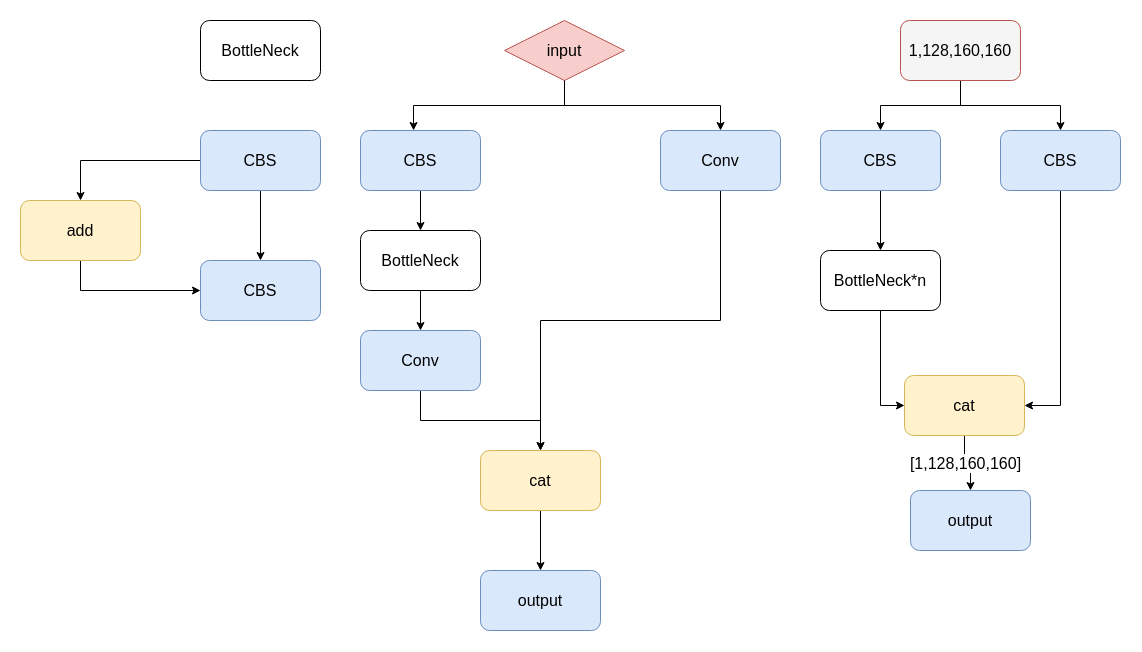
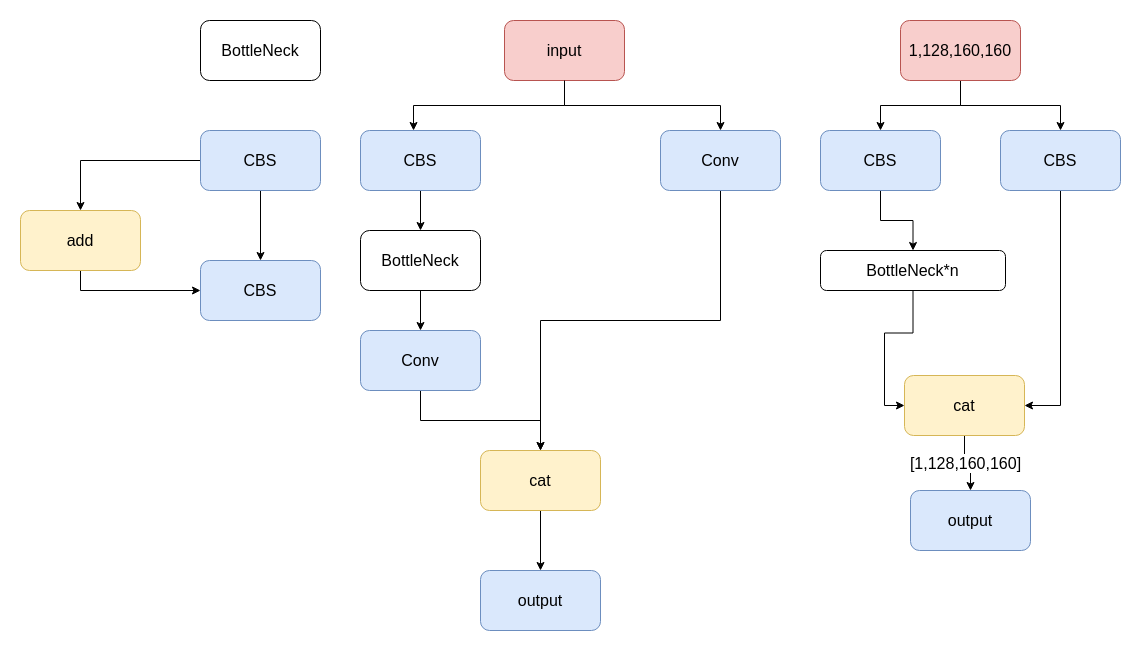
  <mxCell id="0" />
  <mxCell id="1" parent="0" />
  <mxCell id="2" style="edgeStyle=orthogonalEdgeStyle;rounded=0;orthogonalLoop=1;jettySize=auto;html=1;exitX=0.5;exitY=1;exitDx=0;exitDy=0;entryX=0.5;entryY=0;entryDx=0;entryDy=0;" parent="1" source="3" target="9" edge="1"><mxGeometry relative="1" as="geometry" /></mxCell>
- <mxCell id="3" value="&lt;font style=&quot;font-size: 16px;&quot;&gt;input&lt;/font&gt;" style="rhombus;whiteSpace=wrap;html=1;fillColor=#f8cecc;strokeColor=#b85450;" parent="1" vertex="1"><mxGeometry x="504" y="20" width="120" height="60" as="geometry" /></mxCell>
+ <mxCell id="3" value="&lt;font style=&quot;font-size: 16px;&quot;&gt;input&lt;/font&gt;" style="rounded=1;whiteSpace=wrap;html=1;fillColor=#f8cecc;strokeColor=#b85450;" parent="1" vertex="1"><mxGeometry x="504" y="20" width="120" height="60" as="geometry" /></mxCell>
  <mxCell id="4" style="edgeStyle=orthogonalEdgeStyle;rounded=0;orthogonalLoop=1;jettySize=auto;html=1;exitX=0.5;exitY=1;exitDx=0;exitDy=0;entryX=0.5;entryY=0;entryDx=0;entryDy=0;" parent="1" source="5" target="20" edge="1"><mxGeometry relative="1" as="geometry" /></mxCell>
  <mxCell id="5" value="&lt;font style=&quot;font-size: 16px;&quot;&gt;CBS&lt;/font&gt;" style="rounded=1;whiteSpace=wrap;html=1;fillColor=#dae8fc;strokeColor=#6c8ebf;" parent="1" vertex="1"><mxGeometry x="360" y="130" width="120" height="60" as="geometry" /></mxCell>
  <mxCell id="6" style="edgeStyle=orthogonalEdgeStyle;rounded=0;orthogonalLoop=1;jettySize=auto;html=1;exitX=0.5;exitY=1;exitDx=0;exitDy=0;" parent="1" source="7" target="12" edge="1"><mxGeometry relative="1" as="geometry" /></mxCell>
  <mxCell id="7" value="&lt;font style=&quot;font-size: 16px;&quot;&gt;cat&lt;/font&gt;" style="rounded=1;whiteSpace=wrap;html=1;fillColor=#fff2cc;strokeColor=#d6b656;" parent="1" vertex="1"><mxGeometry x="480" y="450" width="120" height="60" as="geometry" /></mxCell>
  <mxCell id="8" style="edgeStyle=orthogonalEdgeStyle;rounded=0;orthogonalLoop=1;jettySize=auto;html=1;exitX=0.5;exitY=1;exitDx=0;exitDy=0;entryX=0.5;entryY=0;entryDx=0;entryDy=0;" parent="1" source="9" target="7" edge="1"><mxGeometry relative="1" as="geometry" /></mxCell>
  <mxCell id="9" value="&lt;font style=&quot;font-size: 16px;&quot;&gt;Conv&lt;/font&gt;" style="rounded=1;whiteSpace=wrap;html=1;fillColor=#dae8fc;strokeColor=#6c8ebf;" parent="1" vertex="1"><mxGeometry x="660" y="130" width="120" height="60" as="geometry" /></mxCell>
  <mxCell id="10" style="edgeStyle=orthogonalEdgeStyle;rounded=0;orthogonalLoop=1;jettySize=auto;html=1;exitX=0.5;exitY=1;exitDx=0;exitDy=0;" parent="1" source="11" target="7" edge="1"><mxGeometry relative="1" as="geometry" /></mxCell>
  <mxCell id="11" value="&lt;span style=&quot;font-size: 16px;&quot;&gt;Conv&lt;/span&gt;" style="rounded=1;whiteSpace=wrap;html=1;fillColor=#dae8fc;strokeColor=#6c8ebf;" parent="1" vertex="1"><mxGeometry x="360" y="330" width="120" height="60" as="geometry" /></mxCell>
  <mxCell id="12" value="&lt;font style=&quot;font-size: 16px;&quot;&gt;output&lt;/font&gt;" style="rounded=1;whiteSpace=wrap;html=1;fillColor=#dae8fc;strokeColor=#6c8ebf;" parent="1" vertex="1"><mxGeometry x="480" y="570" width="120" height="60" as="geometry" /></mxCell>
  <mxCell id="13" style="edgeStyle=orthogonalEdgeStyle;rounded=0;orthogonalLoop=1;jettySize=auto;html=1;exitX=0;exitY=0.5;exitDx=0;exitDy=0;entryX=0.5;entryY=0;entryDx=0;entryDy=0;" parent="1" source="15" target="18" edge="1"><mxGeometry relative="1" as="geometry"><mxPoint x="100" y="-5" as="targetPoint" /></mxGeometry></mxCell>
  <mxCell id="14" style="edgeStyle=orthogonalEdgeStyle;rounded=0;orthogonalLoop=1;jettySize=auto;html=1;exitX=0.5;exitY=1;exitDx=0;exitDy=0;entryX=0.5;entryY=0;entryDx=0;entryDy=0;" parent="1" source="15" target="16" edge="1"><mxGeometry relative="1" as="geometry" /></mxCell>
  <mxCell id="15" value="&lt;font style=&quot;font-size: 16px;&quot;&gt;CBS&lt;/font&gt;" style="rounded=1;whiteSpace=wrap;html=1;fillColor=#dae8fc;strokeColor=#6c8ebf;" parent="1" vertex="1"><mxGeometry x="200" y="130" width="120" height="60" as="geometry" /></mxCell>
  <mxCell id="16" value="&lt;font style=&quot;font-size: 16px;&quot;&gt;CBS&lt;/font&gt;" style="rounded=1;whiteSpace=wrap;html=1;fillColor=#dae8fc;strokeColor=#6c8ebf;" parent="1" vertex="1"><mxGeometry x="200" y="260" width="120" height="60" as="geometry" /></mxCell>
  <mxCell id="17" style="edgeStyle=orthogonalEdgeStyle;rounded=0;orthogonalLoop=1;jettySize=auto;html=1;exitX=0.5;exitY=1;exitDx=0;exitDy=0;entryX=0;entryY=0.5;entryDx=0;entryDy=0;" parent="1" source="18" target="16" edge="1"><mxGeometry relative="1" as="geometry" /></mxCell>
- <mxCell id="18" value="&lt;font style=&quot;font-size: 16px;&quot;&gt;add&lt;/font&gt;" style="rounded=1;whiteSpace=wrap;html=1;fillColor=#fff2cc;strokeColor=#d6b656;" parent="1" vertex="1"><mxGeometry x="20" y="200" width="120" height="60" as="geometry" /></mxCell>
+ <mxCell id="18" value="&lt;font style=&quot;font-size: 16px;&quot;&gt;add&lt;/font&gt;" style="rounded=1;whiteSpace=wrap;html=1;fillColor=#fff2cc;strokeColor=#d6b656;" parent="1" vertex="1"><mxGeometry x="20" y="210" width="120" height="60" as="geometry" /></mxCell>
  <mxCell id="19" style="edgeStyle=orthogonalEdgeStyle;rounded=0;orthogonalLoop=1;jettySize=auto;html=1;exitX=0.5;exitY=1;exitDx=0;exitDy=0;" parent="1" source="20" target="11" edge="1"><mxGeometry relative="1" as="geometry" /></mxCell>
  <mxCell id="20" value="&lt;font style=&quot;font-size: 16px;&quot;&gt;BottleNeck&lt;/font&gt;" style="rounded=1;whiteSpace=wrap;html=1;" parent="1" vertex="1"><mxGeometry x="360" y="230" width="120" height="60" as="geometry" /></mxCell>
  <mxCell id="21" style="edgeStyle=orthogonalEdgeStyle;rounded=0;orthogonalLoop=1;jettySize=auto;html=1;exitX=0.5;exitY=1;exitDx=0;exitDy=0;entryX=0.442;entryY=0;entryDx=0;entryDy=0;entryPerimeter=0;" parent="1" source="3" target="5" edge="1"><mxGeometry relative="1" as="geometry" /></mxCell>
  <mxCell id="22" value="&lt;font style=&quot;font-size: 16px;&quot;&gt;BottleNeck&lt;/font&gt;" style="rounded=1;whiteSpace=wrap;html=1;" parent="1" vertex="1"><mxGeometry x="200" y="20" width="120" height="60" as="geometry" /></mxCell>
  <mxCell id="23" style="edgeStyle=orthogonalEdgeStyle;rounded=0;orthogonalLoop=1;jettySize=auto;html=1;exitX=0.5;exitY=1;exitDx=0;exitDy=0;entryX=1;entryY=0.5;entryDx=0;entryDy=0;" edge="1" parent="1" source="24" target="31"><mxGeometry relative="1" as="geometry"><mxPoint x="1060" y="270" as="targetPoint" /></mxGeometry></mxCell>
  <mxCell id="24" value="&lt;font style=&quot;font-size: 16px;&quot;&gt;CBS&lt;/font&gt;" style="rounded=1;whiteSpace=wrap;html=1;fillColor=#dae8fc;strokeColor=#6c8ebf;" vertex="1" parent="1"><mxGeometry x="1000" y="130" width="120" height="60" as="geometry" /></mxCell>
  <mxCell id="25" value="&lt;span style=&quot;font-size: 16px;&quot;&gt;output&lt;/span&gt;" style="rounded=1;whiteSpace=wrap;html=1;fillColor=#dae8fc;strokeColor=#6c8ebf;" vertex="1" parent="1"><mxGeometry x="910" y="490" width="120" height="60" as="geometry" /></mxCell>
  <mxCell id="26" style="edgeStyle=orthogonalEdgeStyle;rounded=0;orthogonalLoop=1;jettySize=auto;html=1;exitX=0.5;exitY=1;exitDx=0;exitDy=0;" edge="1" parent="1" source="28" target="24"><mxGeometry relative="1" as="geometry" /></mxCell>
  <mxCell id="27" style="edgeStyle=orthogonalEdgeStyle;rounded=0;orthogonalLoop=1;jettySize=auto;html=1;exitX=0.5;exitY=1;exitDx=0;exitDy=0;" edge="1" parent="1" source="28" target="35"><mxGeometry relative="1" as="geometry" /></mxCell>
- <mxCell id="28" value="&lt;font style=&quot;font-size: 16px;&quot;&gt;1,128,160,160&lt;/font&gt;" style="rounded=1;whiteSpace=wrap;html=1;fillColor=#f5f5f5;strokeColor=#b85450;" vertex="1" parent="1"><mxGeometry x="900" y="20" width="120" height="60" as="geometry" /></mxCell>
+ <mxCell id="28" value="&lt;font style=&quot;font-size: 16px;&quot;&gt;1,128,160,160&lt;/font&gt;" style="rounded=1;whiteSpace=wrap;html=1;fillColor=#f8cecc;strokeColor=#b85450;" vertex="1" parent="1"><mxGeometry x="900" y="20" width="120" height="60" as="geometry" /></mxCell>
  <mxCell id="29" style="edgeStyle=orthogonalEdgeStyle;rounded=0;orthogonalLoop=1;jettySize=auto;html=1;exitX=0.5;exitY=1;exitDx=0;exitDy=0;" edge="1" parent="1" source="31" target="25"><mxGeometry relative="1" as="geometry" /></mxCell>
  <mxCell id="30" value="&lt;font style=&quot;font-size: 16px;&quot;&gt;[1,128,160,160]&lt;/font&gt;" style="edgeLabel;html=1;align=center;verticalAlign=middle;resizable=0;points=[];" vertex="1" connectable="0" parent="29"><mxGeometry x="-0.35" y="-2" relative="1" as="geometry"><mxPoint x="2" y="7" as="offset" /></mxGeometry></mxCell>
  <mxCell id="31" value="&lt;font style=&quot;font-size: 16px;&quot;&gt;cat&lt;/font&gt;" style="rounded=1;whiteSpace=wrap;html=1;fillColor=#fff2cc;strokeColor=#d6b656;" vertex="1" parent="1"><mxGeometry x="904" y="375" width="120" height="60" as="geometry" /></mxCell>
  <mxCell id="32" style="edgeStyle=orthogonalEdgeStyle;rounded=0;orthogonalLoop=1;jettySize=auto;html=1;exitX=0.5;exitY=1;exitDx=0;exitDy=0;entryX=0;entryY=0.5;entryDx=0;entryDy=0;" edge="1" parent="1" source="33" target="31"><mxGeometry relative="1" as="geometry" /></mxCell>
- <mxCell id="33" value="&lt;font style=&quot;font-size: 16px;&quot;&gt;BottleNeck*n&lt;/font&gt;" style="rounded=1;whiteSpace=wrap;html=1;" vertex="1" parent="1"><mxGeometry x="820" y="250" width="120" height="60" as="geometry" /></mxCell>
+ <mxCell id="33" value="&lt;font style=&quot;font-size: 16px;&quot;&gt;BottleNeck*n&lt;/font&gt;" style="rounded=1;whiteSpace=wrap;html=1;" vertex="1" parent="1"><mxGeometry x="820" y="250" width="185" height="40" as="geometry" /></mxCell>
  <mxCell id="34" style="edgeStyle=orthogonalEdgeStyle;rounded=0;orthogonalLoop=1;jettySize=auto;html=1;exitX=0.5;exitY=1;exitDx=0;exitDy=0;entryX=0.5;entryY=0;entryDx=0;entryDy=0;" edge="1" parent="1" source="35" target="33"><mxGeometry relative="1" as="geometry" /></mxCell>
  <mxCell id="35" value="&lt;font style=&quot;font-size: 16px;&quot;&gt;CBS&lt;/font&gt;" style="rounded=1;whiteSpace=wrap;html=1;fillColor=#dae8fc;strokeColor=#6c8ebf;" vertex="1" parent="1"><mxGeometry x="820" y="130" width="120" height="60" as="geometry" /></mxCell>
